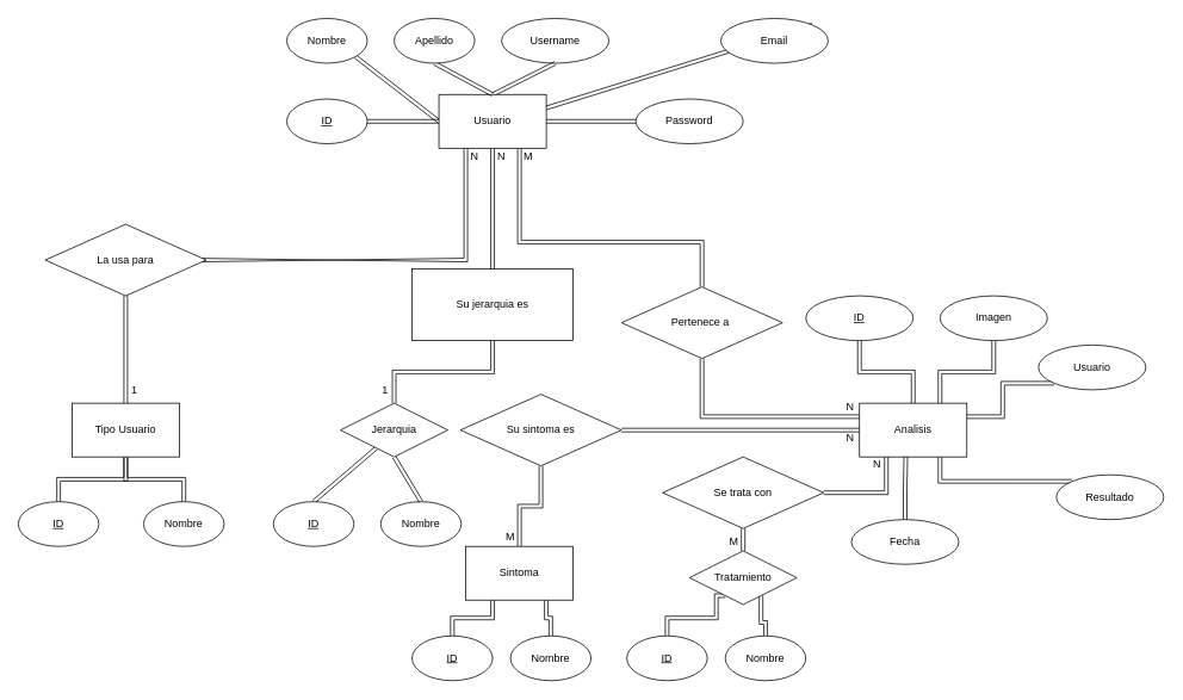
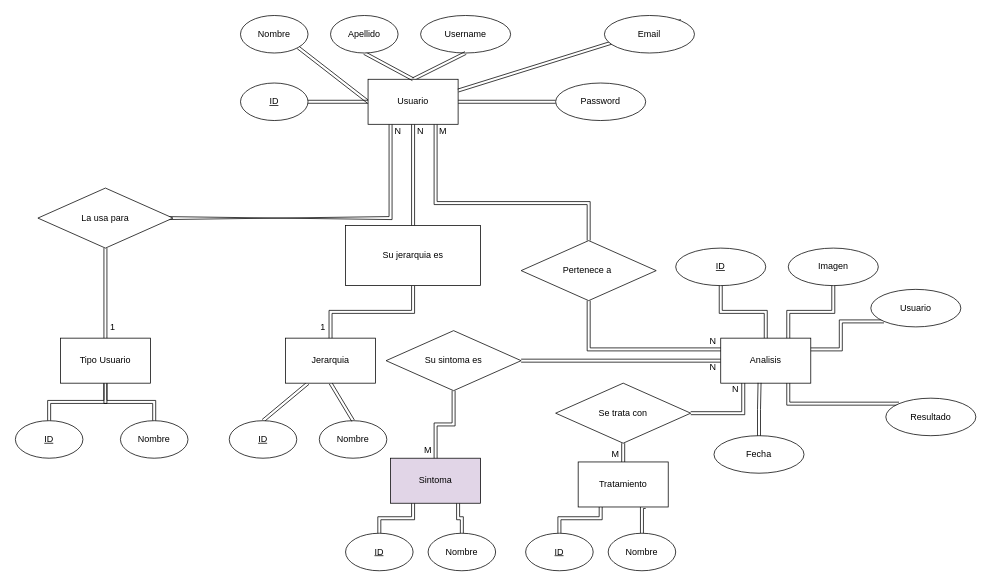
  <mxCell id="0" />
  <mxCell id="1" parent="0" />
  <mxCell id="2" style="edgeStyle=none;rounded=0;orthogonalLoop=1;jettySize=auto;html=1;exitX=1;exitY=1;exitDx=0;exitDy=0;entryX=0;entryY=0.5;entryDx=0;entryDy=0;shape=link;strokeColor=default;" parent="1" source="3" target="11" edge="1"><mxGeometry relative="1" as="geometry" /></mxCell>
  <mxCell id="3" value="Nombre" style="ellipse;whiteSpace=wrap;html=1;" parent="1" vertex="1"><mxGeometry x="320" y="20" width="90" height="50" as="geometry" /></mxCell>
  <mxCell id="4" value="Nombre" style="ellipse;whiteSpace=wrap;html=1;" parent="1" vertex="1"><mxGeometry x="425" y="560" width="90" height="50" as="geometry" /></mxCell>
  <mxCell id="5" value="Username" style="ellipse;whiteSpace=wrap;html=1;" parent="1" vertex="1"><mxGeometry x="560" y="20" width="120" height="50" as="geometry" /></mxCell>
  <mxCell id="6" style="rounded=0;orthogonalLoop=1;jettySize=auto;html=1;exitX=0.5;exitY=0;exitDx=0;exitDy=0;entryX=0.5;entryY=1;entryDx=0;entryDy=0;shape=link;" parent="1" source="11" target="5" edge="1"><mxGeometry relative="1" as="geometry" /></mxCell>
  <mxCell id="7" style="edgeStyle=none;rounded=0;orthogonalLoop=1;jettySize=auto;html=1;exitX=1;exitY=0.5;exitDx=0;exitDy=0;entryX=0;entryY=0.5;entryDx=0;entryDy=0;shape=link;" parent="1" source="11" target="16" edge="1"><mxGeometry relative="1" as="geometry" /></mxCell>
  <mxCell id="8" style="edgeStyle=orthogonalEdgeStyle;rounded=0;orthogonalLoop=1;jettySize=auto;html=1;exitX=0.5;exitY=1;exitDx=0;exitDy=0;entryX=0.5;entryY=0;entryDx=0;entryDy=0;shape=link;" parent="1" source="11" target="24" edge="1"><mxGeometry relative="1" as="geometry" /></mxCell>
  <mxCell id="9" style="edgeStyle=orthogonalEdgeStyle;rounded=0;orthogonalLoop=1;jettySize=auto;html=1;exitX=0.25;exitY=1;exitDx=0;exitDy=0;shape=link;" parent="1" source="11" edge="1"><mxGeometry relative="1" as="geometry"><mxPoint x="220" y="290" as="targetPoint" /><Array as="points"><mxPoint x="520" y="290" /><mxPoint x="150" y="290" /></Array></mxGeometry></mxCell>
  <mxCell id="10" style="edgeStyle=orthogonalEdgeStyle;rounded=0;orthogonalLoop=1;jettySize=auto;html=1;exitX=0.75;exitY=1;exitDx=0;exitDy=0;entryX=0.5;entryY=0;entryDx=0;entryDy=0;shape=link;" parent="1" source="11" target="49" edge="1"><mxGeometry relative="1" as="geometry"><Array as="points"><mxPoint x="580" y="270" /><mxPoint x="784" y="270" /></Array></mxGeometry></mxCell>
  <mxCell id="11" value="Usuario" style="rounded=0;whiteSpace=wrap;html=1;" parent="1" vertex="1"><mxGeometry x="490" y="105" width="120" height="60" as="geometry" /></mxCell>
  <mxCell id="12" style="edgeStyle=none;rounded=0;orthogonalLoop=1;jettySize=auto;html=1;exitX=1;exitY=0.5;exitDx=0;exitDy=0;entryX=0;entryY=0.5;entryDx=0;entryDy=0;shape=link;" parent="1" source="13" target="11" edge="1"><mxGeometry relative="1" as="geometry" /></mxCell>
  <mxCell id="13" value="&lt;u&gt;ID&lt;/u&gt;" style="ellipse;whiteSpace=wrap;html=1;" parent="1" vertex="1"><mxGeometry x="320" y="110" width="90" height="50" as="geometry" /></mxCell>
  <mxCell id="14" style="edgeStyle=none;rounded=0;orthogonalLoop=1;jettySize=auto;html=1;exitX=1;exitY=0;exitDx=0;exitDy=0;entryX=1;entryY=0.25;entryDx=0;entryDy=0;shape=link;" parent="1" source="15" target="11" edge="1"><mxGeometry relative="1" as="geometry" /></mxCell>
  <mxCell id="15" value="Email" style="ellipse;whiteSpace=wrap;html=1;" parent="1" vertex="1"><mxGeometry x="805" y="20" width="120" height="50" as="geometry" /></mxCell>
- <mxCell id="16" value="Password" style="ellipse;whiteSpace=wrap;html=1;" parent="1" vertex="1"><mxGeometry x="710" y="110" width="120" height="50" as="geometry" /></mxCell>
+ <mxCell id="16" value="Password" style="ellipse;whiteSpace=wrap;html=1;" parent="1" vertex="1"><mxGeometry x="740" y="110" width="120" height="50" as="geometry" /></mxCell>
  <mxCell id="17" style="edgeStyle=none;rounded=0;orthogonalLoop=1;jettySize=auto;html=1;exitX=0.25;exitY=1;exitDx=0;exitDy=0;entryX=0.5;entryY=0;entryDx=0;entryDy=0;shape=link;" parent="1" source="19" target="20" edge="1"><mxGeometry relative="1" as="geometry" /></mxCell>
  <mxCell id="18" style="edgeStyle=none;rounded=0;orthogonalLoop=1;jettySize=auto;html=1;exitX=0.5;exitY=1;exitDx=0;exitDy=0;entryX=0.5;entryY=0;entryDx=0;entryDy=0;shape=link;" parent="1" source="19" target="4" edge="1"><mxGeometry relative="1" as="geometry" /></mxCell>
- <mxCell id="19" value="Jerarquia" style="rhombus;whiteSpace=wrap;html=1;" parent="1" vertex="1"><mxGeometry x="380" y="450" width="120" height="60" as="geometry" /></mxCell>
+ <mxCell id="19" value="Jerarquia" style="rounded=0;whiteSpace=wrap;html=1;" parent="1" vertex="1"><mxGeometry x="380" y="450" width="120" height="60" as="geometry" /></mxCell>
  <mxCell id="20" value="&lt;u&gt;ID&lt;/u&gt;" style="ellipse;whiteSpace=wrap;html=1;" parent="1" vertex="1"><mxGeometry x="305" y="560" width="90" height="50" as="geometry" /></mxCell>
  <mxCell id="21" style="edgeStyle=none;rounded=0;orthogonalLoop=1;jettySize=auto;html=1;exitX=0.5;exitY=1;exitDx=0;exitDy=0;entryX=0.5;entryY=0;entryDx=0;entryDy=0;shape=link;" parent="1" source="22" target="11" edge="1"><mxGeometry relative="1" as="geometry" /></mxCell>
  <mxCell id="22" value="Apellido" style="ellipse;whiteSpace=wrap;html=1;" parent="1" vertex="1"><mxGeometry x="440" y="20" width="90" height="50" as="geometry" /></mxCell>
  <mxCell id="23" style="edgeStyle=orthogonalEdgeStyle;rounded=0;orthogonalLoop=1;jettySize=auto;html=1;exitX=0.5;exitY=1;exitDx=0;exitDy=0;entryX=0.5;entryY=0;entryDx=0;entryDy=0;shape=link;" parent="1" source="24" target="19" edge="1"><mxGeometry relative="1" as="geometry" /></mxCell>
  <mxCell id="24" value="Su jerarquia es" style="whiteSpace=wrap;html=1;rounded=0;" parent="1" vertex="1"><mxGeometry x="460" y="300" width="180" height="80" as="geometry" /></mxCell>
  <mxCell id="25" value="N" style="text;html=1;align=center;verticalAlign=middle;whiteSpace=wrap;rounded=0;" parent="1" vertex="1"><mxGeometry x="550" y="160" width="20" height="30" as="geometry" /></mxCell>
  <mxCell id="26" value="1" style="text;html=1;align=center;verticalAlign=middle;whiteSpace=wrap;rounded=0;" parent="1" vertex="1"><mxGeometry x="420" y="420" width="20" height="30" as="geometry" /></mxCell>
  <mxCell id="27" style="edgeStyle=orthogonalEdgeStyle;rounded=0;orthogonalLoop=1;jettySize=auto;html=1;exitX=0.5;exitY=1;exitDx=0;exitDy=0;entryX=0.5;entryY=0;entryDx=0;entryDy=0;shape=link;" parent="1" source="29" target="31" edge="1"><mxGeometry relative="1" as="geometry" /></mxCell>
  <mxCell id="28" style="edgeStyle=orthogonalEdgeStyle;rounded=0;orthogonalLoop=1;jettySize=auto;html=1;exitX=0.5;exitY=1;exitDx=0;exitDy=0;entryX=0.5;entryY=0;entryDx=0;entryDy=0;shape=link;" parent="1" source="29" target="30" edge="1"><mxGeometry relative="1" as="geometry" /></mxCell>
  <mxCell id="29" value="Tipo Usuario" style="rounded=0;whiteSpace=wrap;html=1;" parent="1" vertex="1"><mxGeometry x="80" y="450" width="120" height="60" as="geometry" /></mxCell>
  <mxCell id="30" value="&lt;u&gt;ID&lt;/u&gt;" style="ellipse;whiteSpace=wrap;html=1;" parent="1" vertex="1"><mxGeometry x="20" y="560" width="90" height="50" as="geometry" /></mxCell>
  <mxCell id="31" value="Nombre" style="ellipse;whiteSpace=wrap;html=1;" parent="1" vertex="1"><mxGeometry x="160" y="560" width="90" height="50" as="geometry" /></mxCell>
  <mxCell id="32" style="edgeStyle=orthogonalEdgeStyle;rounded=0;orthogonalLoop=1;jettySize=auto;html=1;exitX=0.5;exitY=1;exitDx=0;exitDy=0;shape=link;" parent="1" source="33" target="29" edge="1"><mxGeometry relative="1" as="geometry" /></mxCell>
  <mxCell id="33" value="La usa para" style="rhombus;whiteSpace=wrap;html=1;" parent="1" vertex="1"><mxGeometry x="50" y="250" width="180" height="80" as="geometry" /></mxCell>
  <mxCell id="34" value="N" style="text;html=1;align=center;verticalAlign=middle;whiteSpace=wrap;rounded=0;" parent="1" vertex="1"><mxGeometry x="520" y="160" width="20" height="30" as="geometry" /></mxCell>
  <mxCell id="35" value="1" style="text;html=1;align=center;verticalAlign=middle;whiteSpace=wrap;rounded=0;" parent="1" vertex="1"><mxGeometry x="140" y="420" width="20" height="30" as="geometry" /></mxCell>
  <mxCell id="36" style="edgeStyle=orthogonalEdgeStyle;rounded=0;orthogonalLoop=1;jettySize=auto;html=1;exitX=0;exitY=0.5;exitDx=0;exitDy=0;shape=link;entryX=1;entryY=0.5;entryDx=0;entryDy=0;" parent="1" source="37" target="58" edge="1"><mxGeometry relative="1" as="geometry"><mxPoint x="760" y="480" as="targetPoint" /></mxGeometry></mxCell>
  <mxCell id="37" value="Analisis" style="rounded=0;whiteSpace=wrap;html=1;" parent="1" vertex="1"><mxGeometry x="960" y="450" width="120" height="60" as="geometry" /></mxCell>
  <mxCell id="38" style="edgeStyle=orthogonalEdgeStyle;rounded=0;orthogonalLoop=1;jettySize=auto;html=1;exitX=0.5;exitY=1;exitDx=0;exitDy=0;shape=link;" parent="1" source="39" target="37" edge="1"><mxGeometry relative="1" as="geometry" /></mxCell>
  <mxCell id="39" value="&lt;u&gt;ID&lt;/u&gt;" style="ellipse;whiteSpace=wrap;html=1;" parent="1" vertex="1"><mxGeometry x="900" y="330" width="120" height="50" as="geometry" /></mxCell>
  <mxCell id="40" style="edgeStyle=orthogonalEdgeStyle;rounded=0;orthogonalLoop=1;jettySize=auto;html=1;exitX=0.5;exitY=1;exitDx=0;exitDy=0;entryX=0.75;entryY=0;entryDx=0;entryDy=0;shape=link;" parent="1" source="41" target="37" edge="1"><mxGeometry relative="1" as="geometry" /></mxCell>
  <mxCell id="41" value="Imagen" style="ellipse;whiteSpace=wrap;html=1;" parent="1" vertex="1"><mxGeometry x="1050" y="330" width="120" height="50" as="geometry" /></mxCell>
  <mxCell id="42" style="edgeStyle=orthogonalEdgeStyle;rounded=0;orthogonalLoop=1;jettySize=auto;html=1;exitX=0;exitY=1;exitDx=0;exitDy=0;entryX=1;entryY=0.25;entryDx=0;entryDy=0;shape=link;" parent="1" source="43" target="37" edge="1"><mxGeometry relative="1" as="geometry" /></mxCell>
  <mxCell id="43" value="Usuario" style="ellipse;whiteSpace=wrap;html=1;" parent="1" vertex="1"><mxGeometry x="1160" y="385" width="120" height="50" as="geometry" /></mxCell>
  <mxCell id="44" style="edgeStyle=orthogonalEdgeStyle;rounded=0;orthogonalLoop=1;jettySize=auto;html=1;exitX=0;exitY=0;exitDx=0;exitDy=0;entryX=0.75;entryY=1;entryDx=0;entryDy=0;shape=link;" parent="1" source="45" target="37" edge="1"><mxGeometry relative="1" as="geometry" /></mxCell>
  <mxCell id="45" value="Resultado" style="ellipse;whiteSpace=wrap;html=1;" parent="1" vertex="1"><mxGeometry x="1180" y="530" width="120" height="50" as="geometry" /></mxCell>
  <mxCell id="46" value="Fecha" style="ellipse;whiteSpace=wrap;html=1;" parent="1" vertex="1"><mxGeometry x="951" y="580" width="120" height="50" as="geometry" /></mxCell>
  <mxCell id="47" style="edgeStyle=orthogonalEdgeStyle;rounded=0;orthogonalLoop=1;jettySize=auto;html=1;exitX=0.5;exitY=0;exitDx=0;exitDy=0;entryX=0.431;entryY=0.993;entryDx=0;entryDy=0;entryPerimeter=0;shape=link;" parent="1" source="46" target="37" edge="1"><mxGeometry relative="1" as="geometry" /></mxCell>
  <mxCell id="48" style="edgeStyle=orthogonalEdgeStyle;rounded=0;orthogonalLoop=1;jettySize=auto;html=1;exitX=0.5;exitY=1;exitDx=0;exitDy=0;entryX=0;entryY=0.25;entryDx=0;entryDy=0;shape=link;" parent="1" source="49" target="37" edge="1"><mxGeometry relative="1" as="geometry" /></mxCell>
  <mxCell id="49" value="Pertenece a&amp;nbsp;" style="rhombus;whiteSpace=wrap;html=1;" parent="1" vertex="1"><mxGeometry x="694" y="320" width="180" height="80" as="geometry" /></mxCell>
  <mxCell id="50" value="N" style="text;html=1;align=center;verticalAlign=middle;whiteSpace=wrap;rounded=0;" parent="1" vertex="1"><mxGeometry x="940" y="444" width="20" height="20" as="geometry" /></mxCell>
  <mxCell id="51" value="M" style="text;html=1;align=center;verticalAlign=middle;whiteSpace=wrap;rounded=0;" parent="1" vertex="1"><mxGeometry x="580" y="165" width="20" height="20" as="geometry" /></mxCell>
  <mxCell id="52" style="edgeStyle=orthogonalEdgeStyle;rounded=0;orthogonalLoop=1;jettySize=auto;html=1;exitX=0.75;exitY=1;exitDx=0;exitDy=0;entryX=0.5;entryY=0;entryDx=0;entryDy=0;shape=link;" parent="1" source="54" target="56" edge="1"><mxGeometry relative="1" as="geometry"><mxPoint x="644" y="720" as="targetPoint" /></mxGeometry></mxCell>
  <mxCell id="53" style="edgeStyle=orthogonalEdgeStyle;rounded=0;orthogonalLoop=1;jettySize=auto;html=1;exitX=0.25;exitY=1;exitDx=0;exitDy=0;entryX=0.5;entryY=0;entryDx=0;entryDy=0;shape=link;" parent="1" source="54" target="55" edge="1"><mxGeometry relative="1" as="geometry"><mxPoint x="545" y="725" as="targetPoint" /></mxGeometry></mxCell>
- <mxCell id="54" value="Sintoma" style="rounded=0;whiteSpace=wrap;html=1;" parent="1" vertex="1"><mxGeometry x="520" y="610" width="120" height="60" as="geometry" /></mxCell>
+ <mxCell id="54" value="Sintoma" style="rounded=0;whiteSpace=wrap;html=1;fillColor=#e1d5e7;" parent="1" vertex="1"><mxGeometry x="520" y="610" width="120" height="60" as="geometry" /></mxCell>
  <mxCell id="55" value="&lt;u&gt;ID&lt;/u&gt;" style="ellipse;whiteSpace=wrap;html=1;" parent="1" vertex="1"><mxGeometry x="460" y="710" width="90" height="50" as="geometry" /></mxCell>
  <mxCell id="56" value="Nombre" style="ellipse;whiteSpace=wrap;html=1;" parent="1" vertex="1"><mxGeometry x="570" y="710" width="90" height="50" as="geometry" /></mxCell>
  <mxCell id="57" style="edgeStyle=orthogonalEdgeStyle;rounded=0;orthogonalLoop=1;jettySize=auto;html=1;exitX=0.5;exitY=1;exitDx=0;exitDy=0;entryX=0.5;entryY=0;entryDx=0;entryDy=0;shape=link;" parent="1" source="58" target="54" edge="1"><mxGeometry relative="1" as="geometry" /></mxCell>
  <mxCell id="58" value="Su sintoma es" style="rhombus;whiteSpace=wrap;html=1;" parent="1" vertex="1"><mxGeometry x="514" y="440" width="180" height="80" as="geometry" /></mxCell>
  <mxCell id="59" value="N" style="text;html=1;align=center;verticalAlign=middle;whiteSpace=wrap;rounded=0;" parent="1" vertex="1"><mxGeometry x="940" y="481" width="20" height="15" as="geometry" /></mxCell>
  <mxCell id="60" value="M" style="text;html=1;align=center;verticalAlign=middle;whiteSpace=wrap;rounded=0;" parent="1" vertex="1"><mxGeometry x="560" y="590" width="20" height="20" as="geometry" /></mxCell>
  <mxCell id="61" style="edgeStyle=orthogonalEdgeStyle;rounded=0;orthogonalLoop=1;jettySize=auto;html=1;exitX=0.75;exitY=1;exitDx=0;exitDy=0;entryX=0.5;entryY=0;entryDx=0;entryDy=0;shape=link;" parent="1" source="63" target="65" edge="1"><mxGeometry relative="1" as="geometry" /></mxCell>
  <mxCell id="62" style="edgeStyle=orthogonalEdgeStyle;rounded=0;orthogonalLoop=1;jettySize=auto;html=1;exitX=0.25;exitY=1;exitDx=0;exitDy=0;entryX=0.5;entryY=0;entryDx=0;entryDy=0;shape=link;" parent="1" source="63" target="64" edge="1"><mxGeometry relative="1" as="geometry"><Array as="points"><mxPoint x="800" y="690" /><mxPoint x="745" y="690" /></Array></mxGeometry></mxCell>
- <mxCell id="63" value="Tratamiento" style="rhombus;whiteSpace=wrap;html=1;" parent="1" vertex="1"><mxGeometry x="770" y="615" width="120" height="60" as="geometry" /></mxCell>
+ <mxCell id="63" value="Tratamiento" style="rounded=0;whiteSpace=wrap;html=1;" parent="1" vertex="1"><mxGeometry x="770" y="615" width="120" height="60" as="geometry" /></mxCell>
  <mxCell id="64" value="&lt;u&gt;ID&lt;/u&gt;" style="ellipse;whiteSpace=wrap;html=1;" parent="1" vertex="1"><mxGeometry x="700" y="710" width="90" height="50" as="geometry" /></mxCell>
  <mxCell id="65" value="Nombre" style="ellipse;whiteSpace=wrap;html=1;" parent="1" vertex="1"><mxGeometry x="810" y="710" width="90" height="50" as="geometry" /></mxCell>
  <mxCell id="66" style="edgeStyle=orthogonalEdgeStyle;rounded=0;orthogonalLoop=1;jettySize=auto;html=1;exitX=1;exitY=0.5;exitDx=0;exitDy=0;entryX=0.25;entryY=1;entryDx=0;entryDy=0;shape=link;" parent="1" source="68" target="37" edge="1"><mxGeometry relative="1" as="geometry" /></mxCell>
  <mxCell id="67" style="edgeStyle=orthogonalEdgeStyle;rounded=0;orthogonalLoop=1;jettySize=auto;html=1;exitX=0.5;exitY=1;exitDx=0;exitDy=0;entryX=0.5;entryY=0;entryDx=0;entryDy=0;shape=link;" parent="1" source="68" target="63" edge="1"><mxGeometry relative="1" as="geometry" /></mxCell>
  <mxCell id="68" value="Se trata con" style="rhombus;whiteSpace=wrap;html=1;" parent="1" vertex="1"><mxGeometry x="740" y="510" width="180" height="80" as="geometry" /></mxCell>
  <mxCell id="69" value="N" style="text;html=1;align=center;verticalAlign=middle;whiteSpace=wrap;rounded=0;" parent="1" vertex="1"><mxGeometry x="970" y="510" width="20" height="15" as="geometry" /></mxCell>
  <mxCell id="70" value="M" style="text;html=1;align=center;verticalAlign=middle;whiteSpace=wrap;rounded=0;" parent="1" vertex="1"><mxGeometry x="810" y="595" width="20" height="20" as="geometry" /></mxCell>
